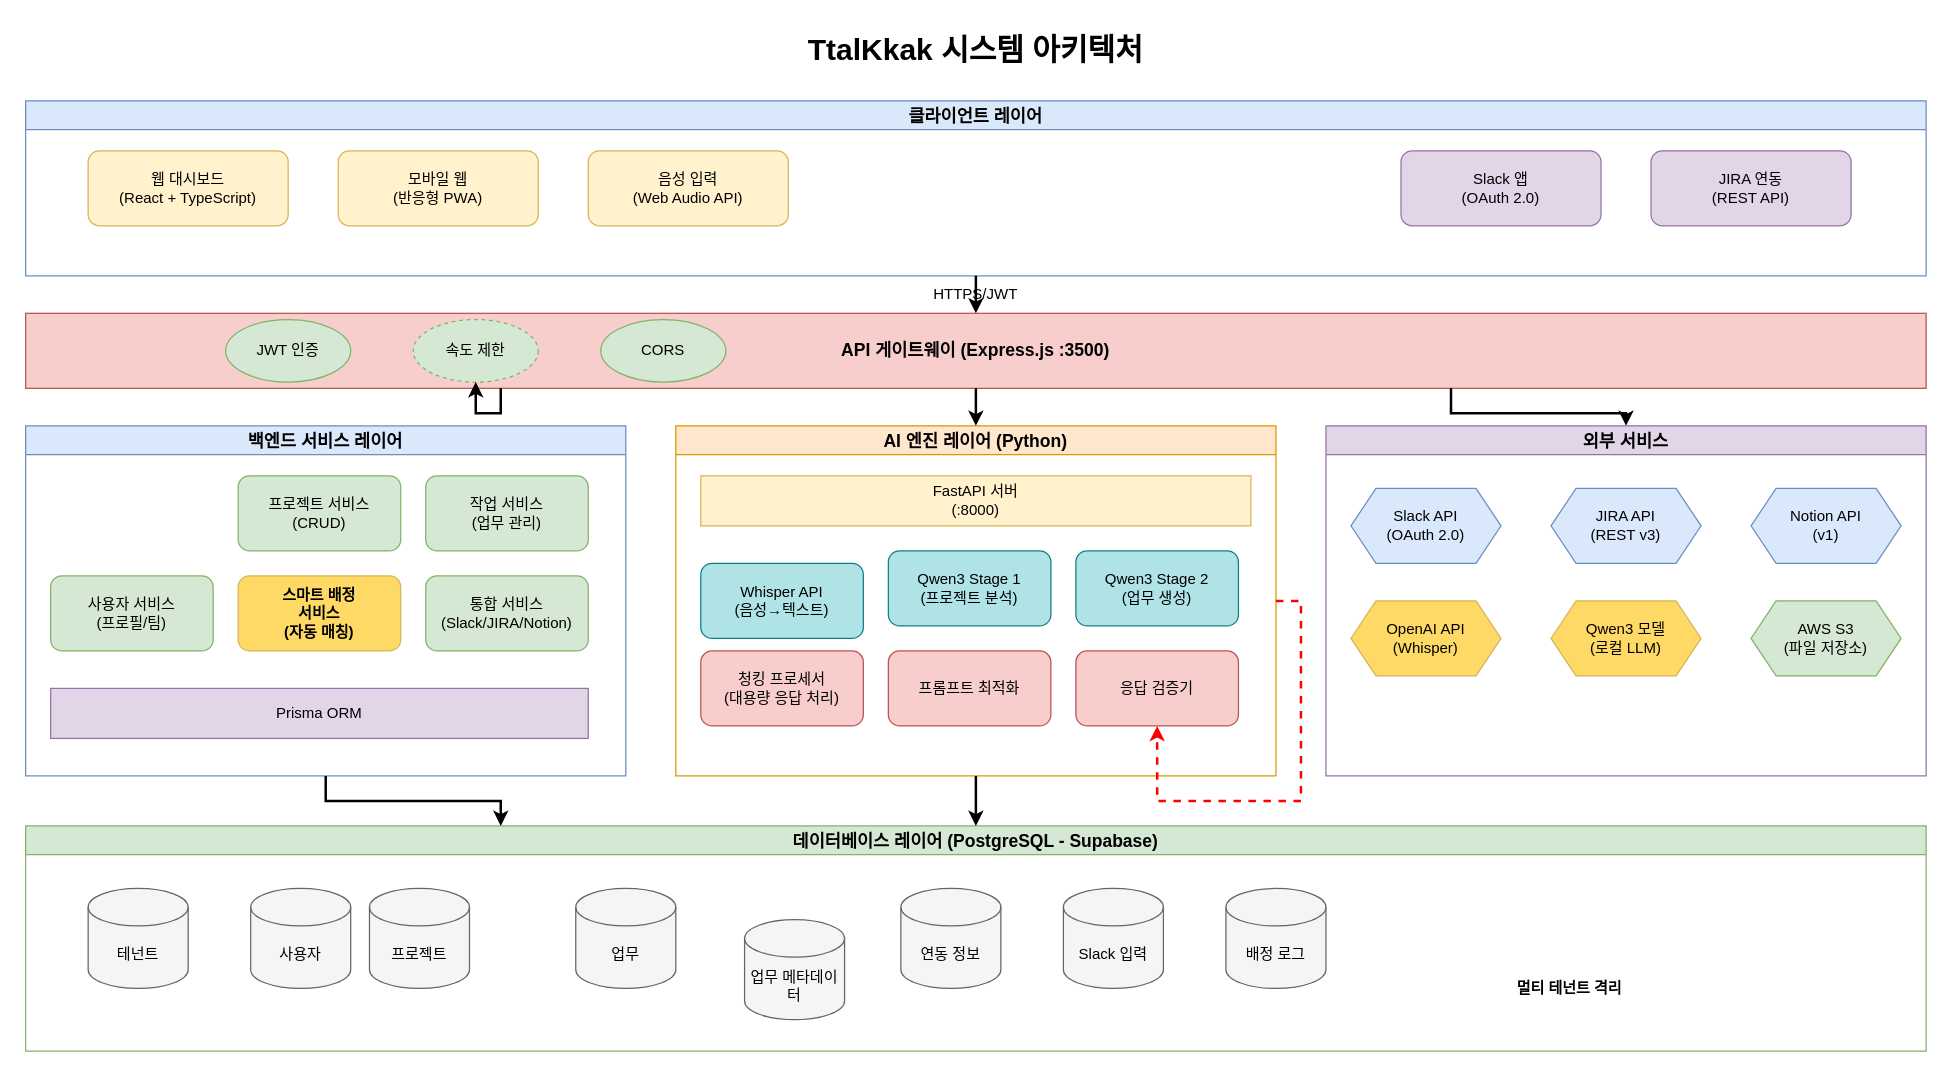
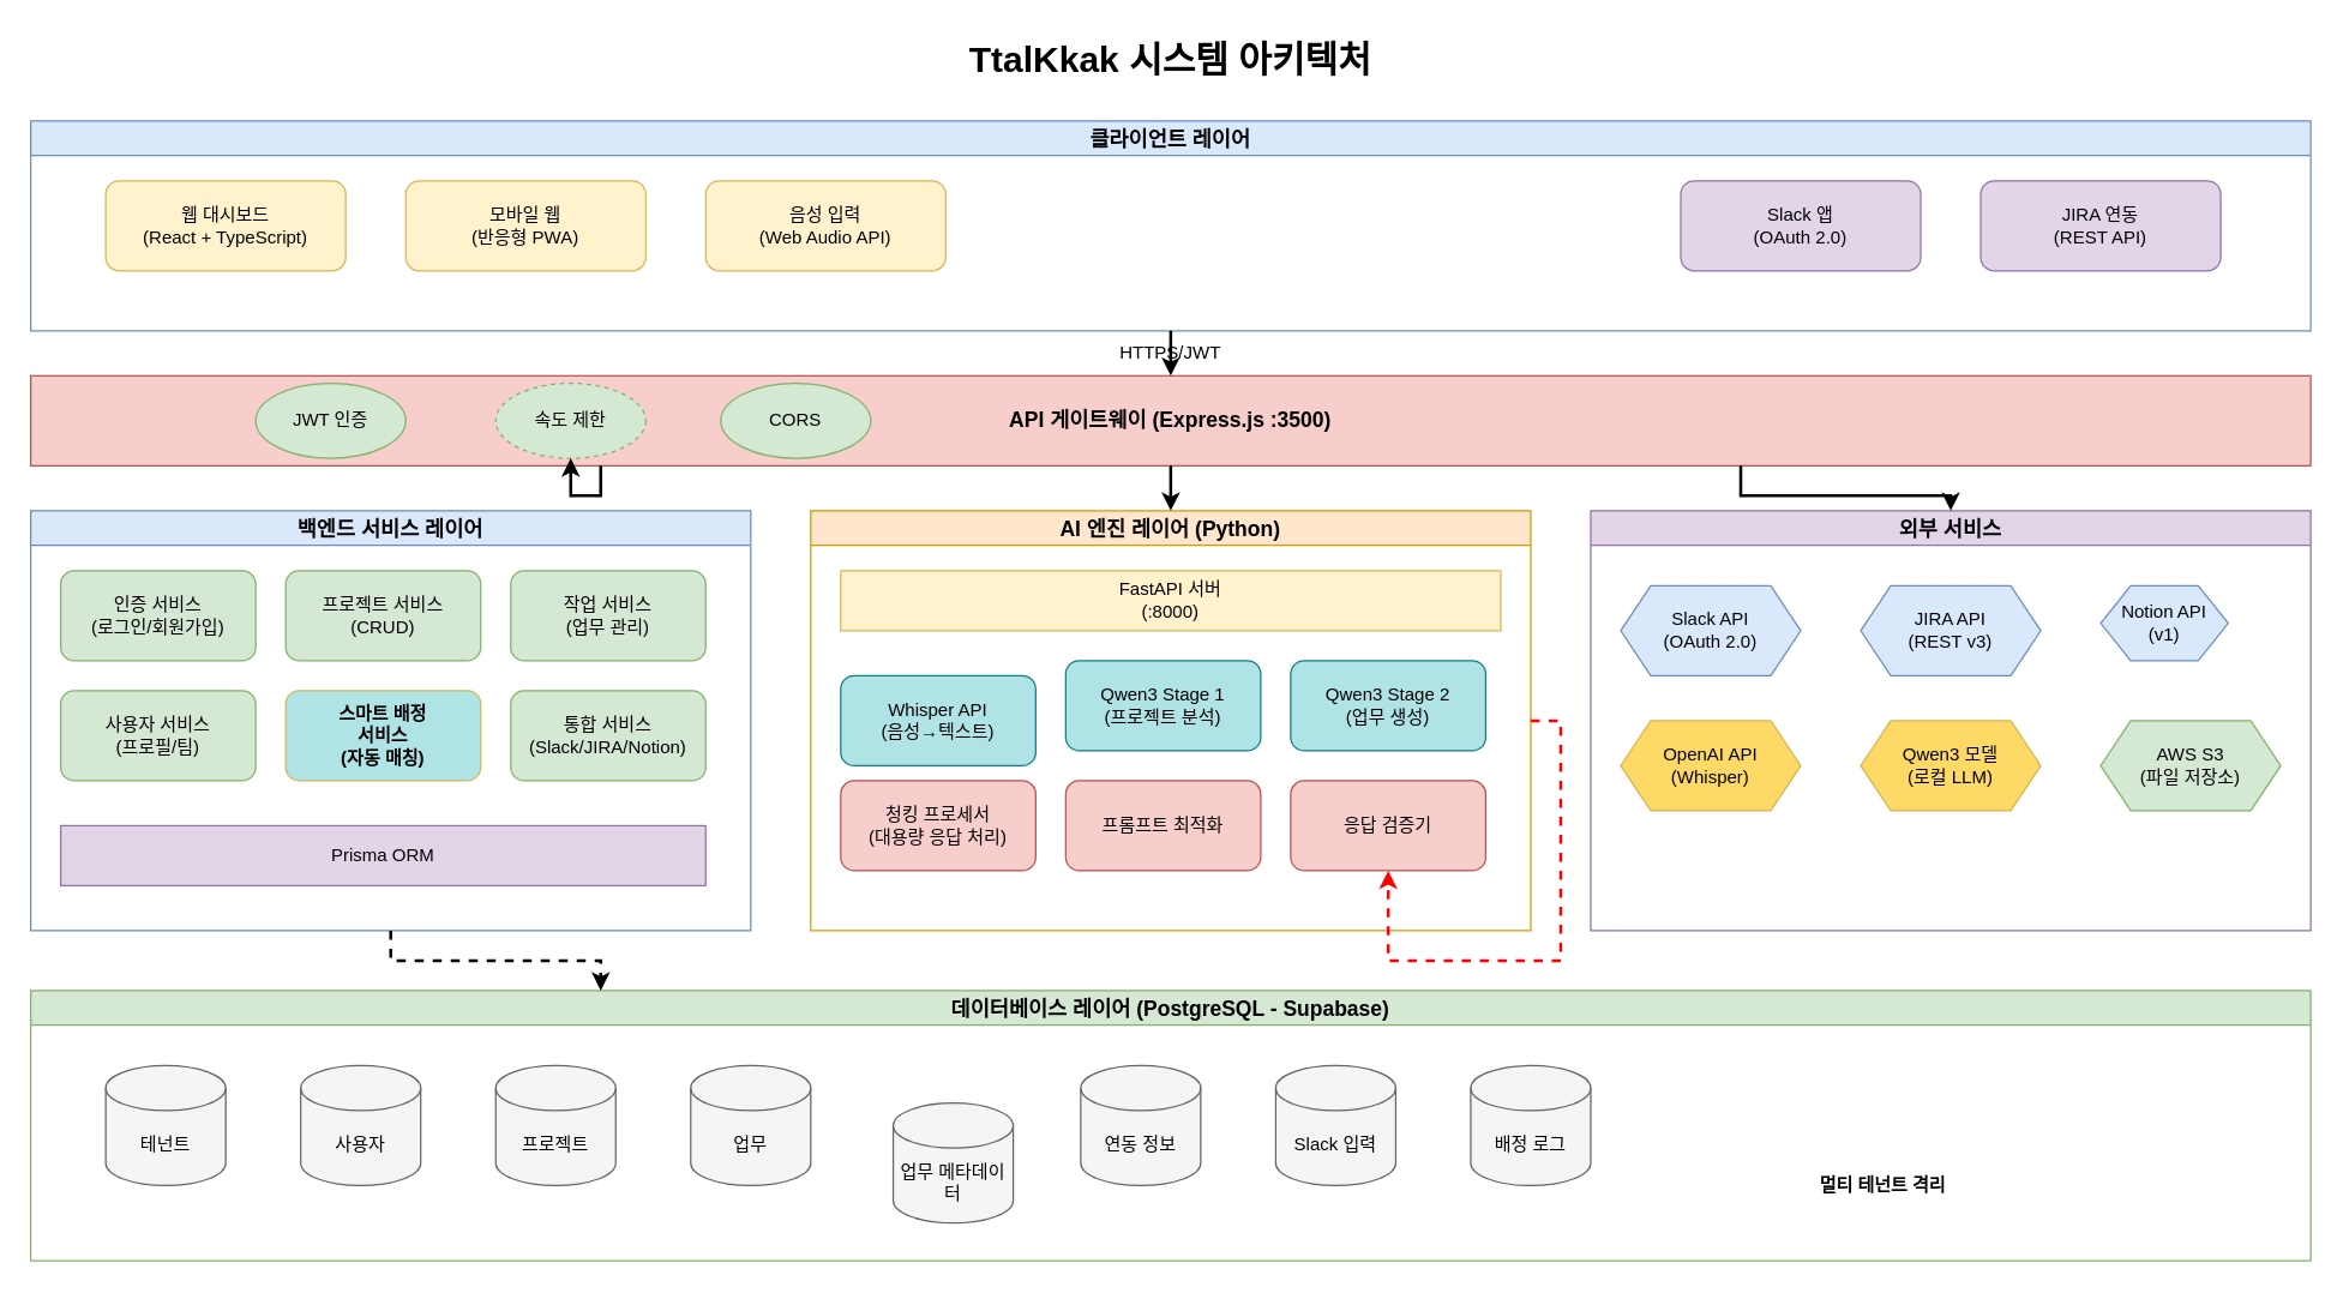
  <mxCell id="0" />
  <mxCell id="1" parent="0" />
  <mxCell id="2" value="TtalKkak 시스템 아키텍처" style="text;html=1;strokeColor=none;fillColor=none;align=center;verticalAlign=middle;whiteSpace=wrap;rounded=0;fontSize=24;fontStyle=1" vertex="1" parent="1"><mxGeometry x="630" y="20" width="300" height="40" as="geometry" /></mxCell>
  <mxCell id="3" value="클라이언트 레이어" style="swimlane;fillColor=#dae8fc;strokeColor=#6c8ebf;fontSize=14;fontStyle=1" vertex="1" parent="1"><mxGeometry x="20" y="80" width="1520" height="140" as="geometry" /></mxCell>
  <mxCell id="4" value="웹 대시보드&#10;(React + TypeScript)" style="rounded=1;whiteSpace=wrap;html=1;fillColor=#fff2cc;strokeColor=#d6b656;" vertex="1" parent="3"><mxGeometry x="50" y="40" width="160" height="60" as="geometry" /></mxCell>
  <mxCell id="5" value="모바일 웹&#10;(반응형 PWA)" style="rounded=1;whiteSpace=wrap;html=1;fillColor=#fff2cc;strokeColor=#d6b656;" vertex="1" parent="3"><mxGeometry x="250" y="40" width="160" height="60" as="geometry" /></mxCell>
  <mxCell id="6" value="음성 입력&#10;(Web Audio API)" style="rounded=1;whiteSpace=wrap;html=1;fillColor=#fff2cc;strokeColor=#d6b656;" vertex="1" parent="3"><mxGeometry x="450" y="40" width="160" height="60" as="geometry" /></mxCell>
  <mxCell id="7" value="Slack 앱&#10;(OAuth 2.0)" style="rounded=1;whiteSpace=wrap;html=1;fillColor=#e1d5e7;strokeColor=#9673a6;" vertex="1" parent="3"><mxGeometry x="1100" y="40" width="160" height="60" as="geometry" /></mxCell>
  <mxCell id="8" value="JIRA 연동&#10;(REST API)" style="rounded=1;whiteSpace=wrap;html=1;fillColor=#e1d5e7;strokeColor=#9673a6;" vertex="1" parent="3"><mxGeometry x="1300" y="40" width="160" height="60" as="geometry" /></mxCell>
  <mxCell id="9" value="API 게이트웨이 (Express.js :3500)" style="rounded=0;whiteSpace=wrap;html=1;fillColor=#f8cecc;strokeColor=#b85450;fontSize=14;fontStyle=1" vertex="1" parent="1"><mxGeometry x="20" y="250" width="1520" height="60" as="geometry" /></mxCell>
- <mxCell id="10" value="JWT 인증" style="ellipse;whiteSpace=wrap;html=1;fillColor=#d5e8d4;strokeColor=#82b366;" vertex="1" parent="1"><mxGeometry x="180" y="255" width="100" height="50" as="geometry" /></mxCell>
+ <mxCell id="10" value="JWT 인증" style="ellipse;whiteSpace=wrap;html=1;fillColor=#d5e8d4;strokeColor=#82b366;" vertex="1" parent="1"><mxGeometry x="170" y="255" width="100" height="50" as="geometry" /></mxCell>
  <mxCell id="11" value="속도 제한" style="ellipse;whiteSpace=wrap;html=1;fillColor=#d5e8d4;strokeColor=#82b366;dashed=1;" vertex="1" parent="1"><mxGeometry x="330" y="255" width="100" height="50" as="geometry" /></mxCell>
  <mxCell id="12" value="CORS" style="ellipse;whiteSpace=wrap;html=1;fillColor=#d5e8d4;strokeColor=#82b366;" vertex="1" parent="1"><mxGeometry x="480" y="255" width="100" height="50" as="geometry" /></mxCell>
  <mxCell id="13" value="백엔드 서비스 레이어" style="swimlane;fillColor=#dae8fc;strokeColor=#6c8ebf;fontSize=14;fontStyle=1" vertex="1" parent="1"><mxGeometry x="20" y="340" width="480" height="280" as="geometry" /></mxCell>
+ <mxCell id="14" value="인증 서비스&#10;(로그인/회원가입)" style="rounded=1;whiteSpace=wrap;html=1;fillColor=#d5e8d4;strokeColor=#82b366;" vertex="1" parent="13"><mxGeometry x="20" y="40" width="130" height="60" as="geometry" /></mxCell>
  <mxCell id="15" value="프로젝트 서비스&#10;(CRUD)" style="rounded=1;whiteSpace=wrap;html=1;fillColor=#d5e8d4;strokeColor=#82b366;" vertex="1" parent="13"><mxGeometry x="170" y="40" width="130" height="60" as="geometry" /></mxCell>
  <mxCell id="16" value="작업 서비스&#10;(업무 관리)" style="rounded=1;whiteSpace=wrap;html=1;fillColor=#d5e8d4;strokeColor=#82b366;" vertex="1" parent="13"><mxGeometry x="320" y="40" width="130" height="60" as="geometry" /></mxCell>
  <mxCell id="17" value="사용자 서비스&#10;(프로필/팀)" style="rounded=1;whiteSpace=wrap;html=1;fillColor=#d5e8d4;strokeColor=#82b366;" vertex="1" parent="13"><mxGeometry x="20" y="120" width="130" height="60" as="geometry" /></mxCell>
- <mxCell id="18" value="스마트 배정&#10;서비스&#10;(자동 매칭)" style="rounded=1;whiteSpace=wrap;html=1;fillColor=#ffd966;strokeColor=#d6b656;fontStyle=1" vertex="1" parent="13"><mxGeometry x="170" y="120" width="130" height="60" as="geometry" /></mxCell>
+ <mxCell id="18" value="스마트 배정&#10;서비스&#10;(자동 매칭)" style="rounded=1;whiteSpace=wrap;html=1;fillColor=#b0e3e6;strokeColor=#d6b656;fontStyle=1;" vertex="1" parent="13"><mxGeometry x="170" y="120" width="130" height="60" as="geometry" /></mxCell>
  <mxCell id="19" value="통합 서비스&#10;(Slack/JIRA/Notion)" style="rounded=1;whiteSpace=wrap;html=1;fillColor=#d5e8d4;strokeColor=#82b366;" vertex="1" parent="13"><mxGeometry x="320" y="120" width="130" height="60" as="geometry" /></mxCell>
  <mxCell id="20" value="Prisma ORM" style="rounded=0;whiteSpace=wrap;html=1;fillColor=#e1d5e7;strokeColor=#9673a6;" vertex="1" parent="13"><mxGeometry x="20" y="210" width="430" height="40" as="geometry" /></mxCell>
  <mxCell id="21" value="AI 엔진 레이어 (Python)" style="swimlane;fillColor=#ffe6cc;strokeColor=#d79b00;fontSize=14;fontStyle=1" vertex="1" parent="1"><mxGeometry x="540" y="340" width="480" height="280" as="geometry" /></mxCell>
  <mxCell id="22" value="FastAPI 서버&#10;(:8000)" style="rounded=0;whiteSpace=wrap;html=1;fillColor=#fff2cc;strokeColor=#d6b656;" vertex="1" parent="21"><mxGeometry x="20" y="40" width="440" height="40" as="geometry" /></mxCell>
  <mxCell id="23" value="Whisper API&#10;(음성→텍스트)" style="rounded=1;whiteSpace=wrap;html=1;fillColor=#b0e3e6;strokeColor=#0e8088;" vertex="1" parent="21"><mxGeometry x="20" y="110" width="130" height="60" as="geometry" /></mxCell>
  <mxCell id="24" value="Qwen3 Stage 1&#10;(프로젝트 분석)" style="rounded=1;whiteSpace=wrap;html=1;fillColor=#b0e3e6;strokeColor=#0e8088;" vertex="1" parent="21"><mxGeometry x="170" y="100" width="130" height="60" as="geometry" /></mxCell>
  <mxCell id="25" value="Qwen3 Stage 2&#10;(업무 생성)" style="rounded=1;whiteSpace=wrap;html=1;fillColor=#b0e3e6;strokeColor=#0e8088;" vertex="1" parent="21"><mxGeometry x="320" y="100" width="130" height="60" as="geometry" /></mxCell>
  <mxCell id="26" value="청킹 프로세서&#10;(대용량 응답 처리)" style="rounded=1;whiteSpace=wrap;html=1;fillColor=#f8cecc;strokeColor=#b85450;" vertex="1" parent="21"><mxGeometry x="20" y="180" width="130" height="60" as="geometry" /></mxCell>
  <mxCell id="27" value="프롬프트 최적화" style="rounded=1;whiteSpace=wrap;html=1;fillColor=#f8cecc;strokeColor=#b85450;" vertex="1" parent="21"><mxGeometry x="170" y="180" width="130" height="60" as="geometry" /></mxCell>
  <mxCell id="28" value="응답 검증기" style="rounded=1;whiteSpace=wrap;html=1;fillColor=#f8cecc;strokeColor=#b85450;" vertex="1" parent="21"><mxGeometry x="320" y="180" width="130" height="60" as="geometry" /></mxCell>
  <mxCell id="29" value="외부 서비스" style="swimlane;fillColor=#e1d5e7;strokeColor=#9673a6;fontSize=14;fontStyle=1" vertex="1" parent="1"><mxGeometry x="1060" y="340" width="480" height="280" as="geometry" /></mxCell>
  <mxCell id="30" value="Slack API&#10;(OAuth 2.0)" style="shape=hexagon;perimeter=hexagonPerimeter2;whiteSpace=wrap;html=1;fixedSize=1;fillColor=#dae8fc;strokeColor=#6c8ebf;" vertex="1" parent="29"><mxGeometry x="20" y="50" width="120" height="60" as="geometry" /></mxCell>
  <mxCell id="31" value="JIRA API&#10;(REST v3)" style="shape=hexagon;perimeter=hexagonPerimeter2;whiteSpace=wrap;html=1;fixedSize=1;fillColor=#dae8fc;strokeColor=#6c8ebf;" vertex="1" parent="29"><mxGeometry x="180" y="50" width="120" height="60" as="geometry" /></mxCell>
- <mxCell id="32" value="Notion API&#10;(v1)" style="shape=hexagon;perimeter=hexagonPerimeter2;whiteSpace=wrap;html=1;fixedSize=1;fillColor=#dae8fc;strokeColor=#6c8ebf;" vertex="1" parent="29"><mxGeometry x="340" y="50" width="120" height="60" as="geometry" /></mxCell>
+ <mxCell id="32" value="Notion API&#10;(v1)" style="shape=hexagon;perimeter=hexagonPerimeter2;whiteSpace=wrap;html=1;fixedSize=1;fillColor=#dae8fc;strokeColor=#6c8ebf;" vertex="1" parent="29"><mxGeometry x="340" y="50" width="85" height="50" as="geometry" /></mxCell>
  <mxCell id="33" value="OpenAI API&#10;(Whisper)" style="shape=hexagon;perimeter=hexagonPerimeter2;whiteSpace=wrap;html=1;fixedSize=1;fillColor=#ffd966;strokeColor=#d6b656;" vertex="1" parent="29"><mxGeometry x="20" y="140" width="120" height="60" as="geometry" /></mxCell>
  <mxCell id="34" value="Qwen3 모델&#10;(로컬 LLM)" style="shape=hexagon;perimeter=hexagonPerimeter2;whiteSpace=wrap;html=1;fixedSize=1;fillColor=#ffd966;strokeColor=#d6b656;" vertex="1" parent="29"><mxGeometry x="180" y="140" width="120" height="60" as="geometry" /></mxCell>
  <mxCell id="35" value="AWS S3&#10;(파일 저장소)" style="shape=hexagon;perimeter=hexagonPerimeter2;whiteSpace=wrap;html=1;fixedSize=1;fillColor=#d5e8d4;strokeColor=#82b366;" vertex="1" parent="29"><mxGeometry x="340" y="140" width="120" height="60" as="geometry" /></mxCell>
  <mxCell id="36" value="데이터베이스 레이어 (PostgreSQL - Supabase)" style="swimlane;fillColor=#d5e8d4;strokeColor=#82b366;fontSize=14;fontStyle=1" vertex="1" parent="1"><mxGeometry x="20" y="660" width="1520" height="180" as="geometry" /></mxCell>
  <mxCell id="37" value="테넌트" style="shape=cylinder3;whiteSpace=wrap;html=1;boundedLbl=1;backgroundOutline=1;size=15;fillColor=#f5f5f5;strokeColor=#666666;" vertex="1" parent="36"><mxGeometry x="50" y="50" width="80" height="80" as="geometry" /></mxCell>
  <mxCell id="38" value="사용자" style="shape=cylinder3;whiteSpace=wrap;html=1;boundedLbl=1;backgroundOutline=1;size=15;fillColor=#f5f5f5;strokeColor=#666666;" vertex="1" parent="36"><mxGeometry x="180" y="50" width="80" height="80" as="geometry" /></mxCell>
- <mxCell id="39" value="프로젝트" style="shape=cylinder3;whiteSpace=wrap;html=1;boundedLbl=1;backgroundOutline=1;size=15;fillColor=#f5f5f5;strokeColor=#666666;" vertex="1" parent="36"><mxGeometry x="275" y="50" width="80" height="80" as="geometry" /></mxCell>
+ <mxCell id="39" value="프로젝트" style="shape=cylinder3;whiteSpace=wrap;html=1;boundedLbl=1;backgroundOutline=1;size=15;fillColor=#f5f5f5;strokeColor=#666666;" vertex="1" parent="36"><mxGeometry x="310" y="50" width="80" height="80" as="geometry" /></mxCell>
  <mxCell id="40" value="업무" style="shape=cylinder3;whiteSpace=wrap;html=1;boundedLbl=1;backgroundOutline=1;size=15;fillColor=#f5f5f5;strokeColor=#666666;" vertex="1" parent="36"><mxGeometry x="440" y="50" width="80" height="80" as="geometry" /></mxCell>
  <mxCell id="41" value="업무 메타데이터" style="shape=cylinder3;whiteSpace=wrap;html=1;boundedLbl=1;backgroundOutline=1;size=15;fillColor=#f5f5f5;strokeColor=#666666;" vertex="1" parent="36"><mxGeometry x="575" y="75" width="80" height="80" as="geometry" /></mxCell>
  <mxCell id="42" value="연동 정보" style="shape=cylinder3;whiteSpace=wrap;html=1;boundedLbl=1;backgroundOutline=1;size=15;fillColor=#f5f5f5;strokeColor=#666666;" vertex="1" parent="36"><mxGeometry x="700" y="50" width="80" height="80" as="geometry" /></mxCell>
  <mxCell id="43" value="Slack 입력" style="shape=cylinder3;whiteSpace=wrap;html=1;boundedLbl=1;backgroundOutline=1;size=15;fillColor=#f5f5f5;strokeColor=#666666;" vertex="1" parent="36"><mxGeometry x="830" y="50" width="80" height="80" as="geometry" /></mxCell>
  <mxCell id="44" value="배정 로그" style="shape=cylinder3;whiteSpace=wrap;html=1;boundedLbl=1;backgroundOutline=1;size=15;fillColor=#f5f5f5;strokeColor=#666666;" vertex="1" parent="36"><mxGeometry x="960" y="50" width="80" height="80" as="geometry" /></mxCell>
  <mxCell id="45" style="edgeStyle=orthogonalEdgeStyle;rounded=0;orthogonalLoop=1;jettySize=auto;html=1;exitX=0.5;exitY=1;exitDx=0;exitDy=0;entryX=0.5;entryY=0;entryDx=0;entryDy=0;strokeWidth=2;strokeColor=#000000;" edge="1" parent="1" source="3" target="9"><mxGeometry relative="1" as="geometry" /></mxCell>
  <mxCell id="46" style="edgeStyle=orthogonalEdgeStyle;rounded=0;orthogonalLoop=1;jettySize=auto;html=1;exitX=0.25;exitY=1;exitDx=0;exitDy=0;strokeWidth=2;strokeColor=#000000;" edge="1" parent="1" source="9" target="11"><mxGeometry relative="1" as="geometry" /></mxCell>
  <mxCell id="47" style="edgeStyle=orthogonalEdgeStyle;rounded=0;orthogonalLoop=1;jettySize=auto;html=1;exitX=0.5;exitY=1;exitDx=0;exitDy=0;entryX=0.5;entryY=0;entryDx=0;entryDy=0;strokeWidth=2;strokeColor=#000000;" edge="1" parent="1" source="9" target="21"><mxGeometry relative="1" as="geometry" /></mxCell>
  <mxCell id="48" style="edgeStyle=orthogonalEdgeStyle;rounded=0;orthogonalLoop=1;jettySize=auto;html=1;exitX=0.75;exitY=1;exitDx=0;exitDy=0;entryX=0.5;entryY=0;entryDx=0;entryDy=0;strokeWidth=2;strokeColor=#000000;" edge="1" parent="1" source="9" target="29"><mxGeometry relative="1" as="geometry" /></mxCell>
- <mxCell id="49" style="edgeStyle=orthogonalEdgeStyle;rounded=0;orthogonalLoop=1;jettySize=auto;html=1;exitX=0.5;exitY=1;exitDx=0;exitDy=0;entryX=0.25;entryY=0;entryDx=0;entryDy=0;strokeWidth=2;strokeColor=#000000;" edge="1" parent="1" source="13" target="36"><mxGeometry relative="1" as="geometry" /></mxCell>
- <mxCell id="50" style="edgeStyle=orthogonalEdgeStyle;rounded=0;orthogonalLoop=1;jettySize=auto;html=1;exitX=0.5;exitY=1;exitDx=0;exitDy=0;entryX=0.5;entryY=0;entryDx=0;entryDy=0;strokeWidth=2;strokeColor=#000000;" edge="1" parent="1" source="21" target="36"><mxGeometry relative="1" as="geometry" /></mxCell>
+ <mxCell id="49" style="edgeStyle=orthogonalEdgeStyle;rounded=0;orthogonalLoop=1;jettySize=auto;html=1;exitX=0.5;exitY=1;exitDx=0;exitDy=0;entryX=0.25;entryY=0;entryDx=0;entryDy=0;strokeWidth=2;strokeColor=#000000;dashed=1;" edge="1" parent="1" source="13" target="36"><mxGeometry relative="1" as="geometry" /></mxCell>
  <mxCell id="51" style="edgeStyle=orthogonalEdgeStyle;rounded=0;orthogonalLoop=1;jettySize=auto;html=1;exitX=1;exitY=0.5;exitDx=0;exitDy=0;strokeWidth=2;strokeColor=#FF0000;dashed=1;" edge="1" parent="1" source="21" target="28"><mxGeometry relative="1" as="geometry" /></mxCell>
  <mxCell id="52" value="HTTPS/JWT" style="text;html=1;strokeColor=none;fillColor=none;align=center;verticalAlign=middle;whiteSpace=wrap;rounded=0;" vertex="1" parent="1"><mxGeometry x="730" y="225" width="100" height="20" as="geometry" /></mxCell>
  <mxCell id="53" value="멀티 테넌트 격리" style="text;html=1;strokeColor=none;fillColor=none;align=center;verticalAlign=middle;whiteSpace=wrap;rounded=0;fontStyle=1" vertex="1" parent="1"><mxGeometry x="1180" y="780" width="150" height="20" as="geometry" /></mxCell>
